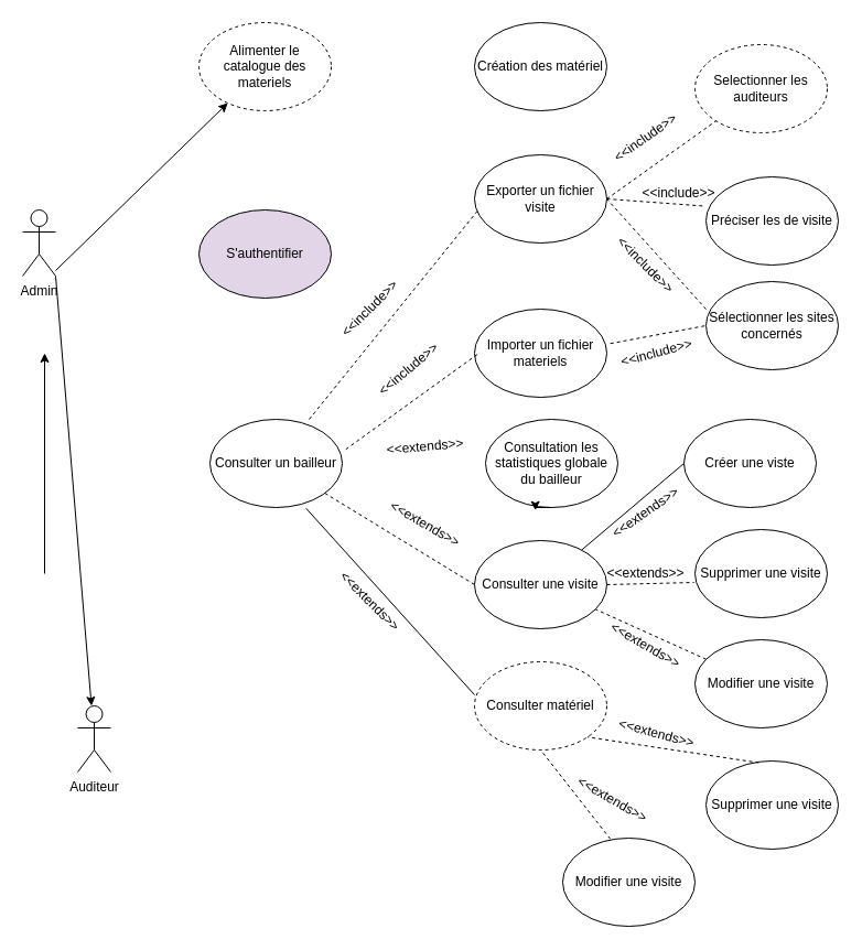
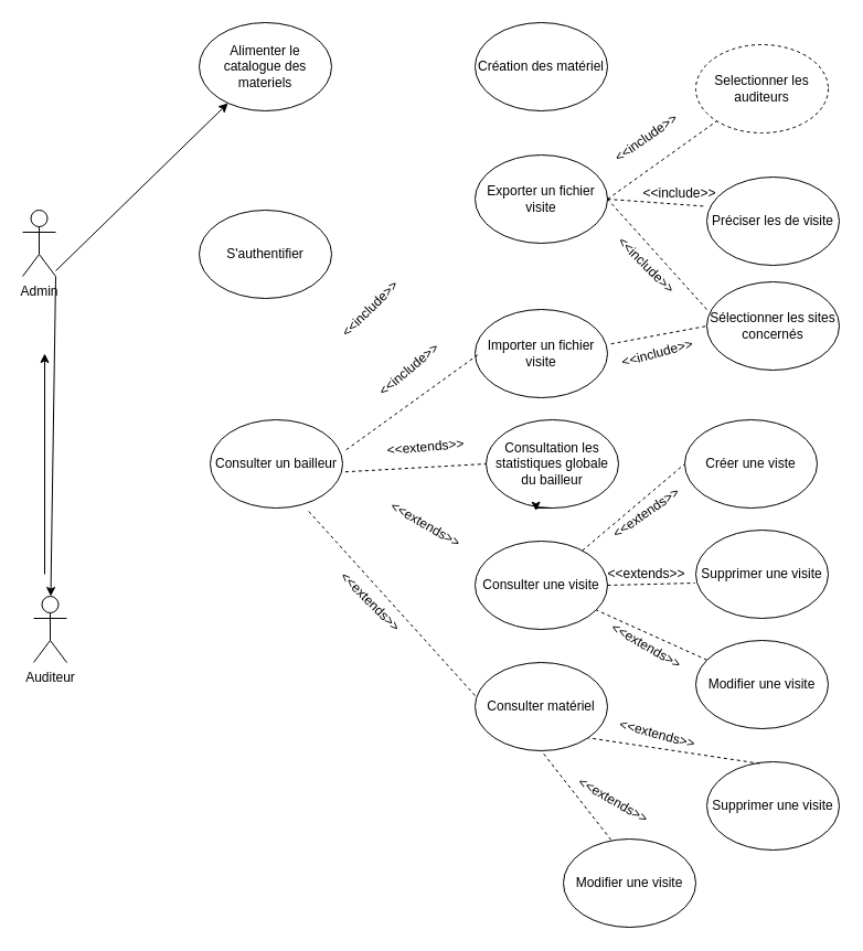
  <mxCell id="0" />
  <mxCell id="1" parent="0" />
  <mxCell id="2" value="Admin" style="shape=umlActor;verticalLabelPosition=bottom;verticalAlign=top;html=1;outlineConnect=0;" vertex="1" parent="1"><mxGeometry x="20" y="190" width="30" height="60" as="geometry" /></mxCell>
- <mxCell id="3" value="Alimenter le catalogue des materiels" style="ellipse;whiteSpace=wrap;html=1;dashed=1;" vertex="1" parent="1"><mxGeometry x="180" y="20" width="120" height="80" as="geometry" /></mxCell>
+ <mxCell id="3" value="Alimenter le catalogue des materiels" style="ellipse;whiteSpace=wrap;html=1;" vertex="1" parent="1"><mxGeometry x="180" y="20" width="120" height="80" as="geometry" /></mxCell>
  <mxCell id="4" value="Consulter un bailleur" style="ellipse;whiteSpace=wrap;html=1;" vertex="1" parent="1"><mxGeometry x="190" y="380" width="120" height="80" as="geometry" /></mxCell>
  <mxCell id="5" value="Exporter un fichier visite" style="ellipse;whiteSpace=wrap;html=1;" vertex="1" parent="1"><mxGeometry x="430" y="140" width="120" height="80" as="geometry" /></mxCell>
- <mxCell id="6" value="Importer un fichier materiels" style="ellipse;whiteSpace=wrap;html=1;" vertex="1" parent="1"><mxGeometry x="430" y="280" width="120" height="80" as="geometry" /></mxCell>
+ <mxCell id="6" value="Importer un fichier visite" style="ellipse;whiteSpace=wrap;html=1;" vertex="1" parent="1"><mxGeometry x="430" y="280" width="120" height="80" as="geometry" /></mxCell>
  <mxCell id="7" value="Création des matériel" style="ellipse;whiteSpace=wrap;html=1;" vertex="1" parent="1"><mxGeometry x="430" y="20" width="120" height="80" as="geometry" /></mxCell>
  <mxCell id="8" value="Consulter une visite" style="ellipse;whiteSpace=wrap;html=1;" vertex="1" parent="1"><mxGeometry x="430" y="490" width="120" height="80" as="geometry" /></mxCell>
- <mxCell id="9" value="Consulter matériel" style="ellipse;whiteSpace=wrap;html=1;dashed=1;" vertex="1" parent="1"><mxGeometry x="430" y="600" width="120" height="80" as="geometry" /></mxCell>
+ <mxCell id="9" value="Consulter matériel" style="ellipse;whiteSpace=wrap;html=1;" vertex="1" parent="1"><mxGeometry x="430" y="600" width="120" height="80" as="geometry" /></mxCell>
  <mxCell id="10" value="Consultation les statistiques globale du bailleur" style="ellipse;whiteSpace=wrap;html=1;" vertex="1" parent="1"><mxGeometry x="440" y="380" width="120" height="80" as="geometry" /></mxCell>
  <mxCell id="11" style="edgeStyle=orthogonalEdgeStyle;rounded=0;orthogonalLoop=1;jettySize=auto;html=1;exitX=0.5;exitY=1;exitDx=0;exitDy=0;entryX=0.377;entryY=1.033;entryDx=0;entryDy=0;entryPerimeter=0;" edge="1" parent="1" source="10" target="10"><mxGeometry relative="1" as="geometry" /></mxCell>
  <mxCell id="12" value="" style="endArrow=classic;html=1;rounded=0;" edge="1" parent="1" target="3"><mxGeometry width="50" height="50" relative="1" as="geometry"><mxPoint x="50" y="245" as="sourcePoint" /><mxPoint x="100" y="195" as="targetPoint" /></mxGeometry></mxCell>
  <mxCell id="13" value="" style="endArrow=classic;html=1;rounded=0;exitX=1;exitY=1;exitDx=0;exitDy=0;exitPerimeter=0;" edge="1" parent="1" source="2" target="34"><mxGeometry width="50" height="50" relative="1" as="geometry"><mxPoint x="60" y="260" as="sourcePoint" /><mxPoint x="140" y="295" as="targetPoint" /></mxGeometry></mxCell>
- <mxCell id="14" value="" style="endArrow=none;dashed=1;html=1;rounded=0;exitX=0.75;exitY=0;exitDx=0;exitDy=0;exitPerimeter=0;entryX=0.02;entryY=0.64;entryDx=0;entryDy=0;entryPerimeter=0;" edge="1" parent="1" source="4" target="5"><mxGeometry width="50" height="50" relative="1" as="geometry"><mxPoint x="380" y="245" as="sourcePoint" /><mxPoint x="430" y="195" as="targetPoint" /></mxGeometry></mxCell>
  <mxCell id="15" value="" style="endArrow=none;dashed=1;html=1;rounded=0;exitX=1.027;exitY=0.34;exitDx=0;exitDy=0;exitPerimeter=0;" edge="1" parent="1" source="4"><mxGeometry width="50" height="50" relative="1" as="geometry"><mxPoint x="384" y="370" as="sourcePoint" /><mxPoint x="434" y="320" as="targetPoint" /></mxGeometry></mxCell>
- <mxCell id="16" value="" style="endArrow=none;dashed=1;html=1;rounded=0;entryX=0;entryY=0.5;entryDx=0;entryDy=0;" edge="1" parent="1" source="4" target="8"><mxGeometry width="50" height="50" relative="1" as="geometry"><mxPoint x="350" y="510" as="sourcePoint" /><mxPoint x="400" y="460" as="targetPoint" /></mxGeometry></mxCell>
- <mxCell id="17" value="" style="endArrow=none;dashed=0;html=1;rounded=0;exitX=0;exitY=0.375;exitDx=0;exitDy=0;exitPerimeter=0;entryX=0.727;entryY=1.01;entryDx=0;entryDy=0;entryPerimeter=0;" edge="1" parent="1" source="9" target="4"><mxGeometry width="50" height="50" relative="1" as="geometry"><mxPoint x="290" y="560" as="sourcePoint" /><mxPoint x="320" y="510" as="targetPoint" /></mxGeometry></mxCell>
+ <mxCell id="17" value="" style="endArrow=none;dashed=1;html=1;rounded=0;exitX=0;exitY=0.375;exitDx=0;exitDy=0;exitPerimeter=0;entryX=0.727;entryY=1.01;entryDx=0;entryDy=0;entryPerimeter=0;" edge="1" parent="1" source="9" target="4"><mxGeometry width="50" height="50" relative="1" as="geometry"><mxPoint x="290" y="560" as="sourcePoint" /><mxPoint x="320" y="510" as="targetPoint" /></mxGeometry></mxCell>
  <mxCell id="18" value="Créer une viste" style="ellipse;whiteSpace=wrap;html=1;" vertex="1" parent="1"><mxGeometry x="620" y="380" width="120" height="80" as="geometry" /></mxCell>
  <mxCell id="19" value="Selectionner les auditeurs" style="ellipse;whiteSpace=wrap;html=1;dashed=1;" vertex="1" parent="1"><mxGeometry x="630" y="40" width="120" height="80" as="geometry" /></mxCell>
  <mxCell id="20" value="Préciser les de visite" style="ellipse;whiteSpace=wrap;html=1;" vertex="1" parent="1"><mxGeometry x="640" y="160" width="120" height="80" as="geometry" /></mxCell>
  <mxCell id="21" value="" style="endArrow=none;dashed=1;html=1;rounded=0;exitX=1;exitY=0.5;exitDx=0;exitDy=0;" edge="1" parent="1" source="5" target="19"><mxGeometry width="50" height="50" relative="1" as="geometry"><mxPoint x="570" y="190" as="sourcePoint" /><mxPoint x="620" y="140" as="targetPoint" /></mxGeometry></mxCell>
  <mxCell id="22" value="" style="endArrow=none;dashed=1;html=1;rounded=0;entryX=-0.023;entryY=0.33;entryDx=0;entryDy=0;entryPerimeter=0;" edge="1" parent="1" target="20"><mxGeometry width="50" height="50" relative="1" as="geometry"><mxPoint x="550" y="180" as="sourcePoint" /><mxPoint x="580" y="210" as="targetPoint" /></mxGeometry></mxCell>
  <mxCell id="23" value="Supprimer une visite" style="ellipse;whiteSpace=wrap;html=1;" vertex="1" parent="1"><mxGeometry x="630" y="480" width="120" height="80" as="geometry" /></mxCell>
  <mxCell id="24" value="Modifier une visite" style="ellipse;whiteSpace=wrap;html=1;" vertex="1" parent="1"><mxGeometry x="630" y="580" width="120" height="80" as="geometry" /></mxCell>
  <mxCell id="25" value="Sélectionner les sites concernés" style="ellipse;whiteSpace=wrap;html=1;" vertex="1" parent="1"><mxGeometry x="640" y="255" width="120" height="80" as="geometry" /></mxCell>
  <mxCell id="26" value="" style="endArrow=none;dashed=1;html=1;rounded=0;entryX=1;entryY=0.5;entryDx=0;entryDy=0;exitX=0;exitY=0.313;exitDx=0;exitDy=0;exitPerimeter=0;" edge="1" parent="1" source="25" target="5"><mxGeometry width="50" height="50" relative="1" as="geometry"><mxPoint x="550" y="270" as="sourcePoint" /><mxPoint x="600" y="220" as="targetPoint" /></mxGeometry></mxCell>
  <mxCell id="27" value="" style="endArrow=none;dashed=1;html=1;rounded=0;exitX=1.027;exitY=0.39;exitDx=0;exitDy=0;exitPerimeter=0;entryX=0;entryY=0.5;entryDx=0;entryDy=0;" edge="1" parent="1" source="6" target="25"><mxGeometry width="50" height="50" relative="1" as="geometry"><mxPoint x="560" y="345" as="sourcePoint" /><mxPoint x="610" y="295" as="targetPoint" /></mxGeometry></mxCell>
- <mxCell id="29" value="" style="endArrow=none;dashed=0;html=1;rounded=0;entryX=0;entryY=0.5;entryDx=0;entryDy=0;" edge="1" parent="1" source="8" target="18"><mxGeometry width="50" height="50" relative="1" as="geometry"><mxPoint x="570" y="420" as="sourcePoint" /><mxPoint x="620" y="370" as="targetPoint" /></mxGeometry></mxCell>
+ <mxCell id="28" value="" style="endArrow=none;dashed=1;html=1;rounded=0;exitX=1.02;exitY=0.59;exitDx=0;exitDy=0;exitPerimeter=0;entryX=0;entryY=0.5;entryDx=0;entryDy=0;" edge="1" parent="1" source="4" target="10"><mxGeometry width="50" height="50" relative="1" as="geometry"><mxPoint x="370" y="440" as="sourcePoint" /><mxPoint x="420" y="390" as="targetPoint" /></mxGeometry></mxCell>
+ <mxCell id="29" value="" style="endArrow=none;dashed=1;html=1;rounded=0;entryX=0;entryY=0.5;entryDx=0;entryDy=0;" edge="1" parent="1" source="8" target="18"><mxGeometry width="50" height="50" relative="1" as="geometry"><mxPoint x="570" y="420" as="sourcePoint" /><mxPoint x="620" y="370" as="targetPoint" /></mxGeometry></mxCell>
  <mxCell id="30" value="" style="endArrow=none;dashed=1;html=1;rounded=0;entryX=-0.007;entryY=0.6;entryDx=0;entryDy=0;entryPerimeter=0;exitX=1;exitY=0.5;exitDx=0;exitDy=0;" edge="1" parent="1" source="8" target="23"><mxGeometry width="50" height="50" relative="1" as="geometry"><mxPoint x="300" y="680" as="sourcePoint" /><mxPoint x="400" y="550" as="targetPoint" /></mxGeometry></mxCell>
  <mxCell id="31" value="" style="endArrow=none;dashed=1;html=1;rounded=0;" edge="1" parent="1" source="24" target="8"><mxGeometry width="50" height="50" relative="1" as="geometry"><mxPoint x="350" y="600" as="sourcePoint" /><mxPoint x="400" y="550" as="targetPoint" /></mxGeometry></mxCell>
  <mxCell id="32" value="Supprimer une visite" style="ellipse;whiteSpace=wrap;html=1;" vertex="1" parent="1"><mxGeometry x="640" y="690" width="120" height="80" as="geometry" /></mxCell>
  <mxCell id="33" value="Modifier une visite" style="ellipse;whiteSpace=wrap;html=1;" vertex="1" parent="1"><mxGeometry x="510" y="760" width="120" height="80" as="geometry" /></mxCell>
- <mxCell id="34" value="Auditeur" style="shape=umlActor;verticalLabelPosition=bottom;verticalAlign=top;html=1;outlineConnect=0;" vertex="1" parent="1"><mxGeometry x="70" y="640" width="30" height="60" as="geometry" /></mxCell>
+ <mxCell id="34" value="Auditeur" style="shape=umlActor;verticalLabelPosition=bottom;verticalAlign=top;html=1;outlineConnect=0;" vertex="1" parent="1"><mxGeometry x="30" y="540" width="30" height="60" as="geometry" /></mxCell>
  <mxCell id="35" value="" style="endArrow=classic;html=1;rounded=0;" edge="1" parent="1"><mxGeometry width="50" height="50" relative="1" as="geometry"><mxPoint x="40" y="520" as="sourcePoint" /><mxPoint x="40" y="320" as="targetPoint" /></mxGeometry></mxCell>
- <mxCell id="36" value="S'authentifier" style="ellipse;whiteSpace=wrap;html=1;fillColor=#e1d5e7;" vertex="1" parent="1"><mxGeometry x="180" y="190" width="120" height="80" as="geometry" /></mxCell>
+ <mxCell id="36" value="S'authentifier" style="ellipse;whiteSpace=wrap;html=1;" vertex="1" parent="1"><mxGeometry x="180" y="190" width="120" height="80" as="geometry" /></mxCell>
  <mxCell id="37" value="&amp;lt;&amp;lt;include&amp;gt;&amp;gt;" style="text;html=1;align=center;verticalAlign=middle;resizable=0;points=[];autosize=1;strokeColor=none;fillColor=none;rotation=-35;" vertex="1" parent="1"><mxGeometry x="540" y="110" width="90" height="30" as="geometry" /></mxCell>
  <mxCell id="38" value="&amp;lt;&amp;lt;include&amp;gt;&amp;gt;" style="text;html=1;align=center;verticalAlign=middle;resizable=0;points=[];autosize=1;strokeColor=none;fillColor=none;rotation=45;" vertex="1" parent="1"><mxGeometry x="540" y="225" width="90" height="30" as="geometry" /></mxCell>
  <mxCell id="39" value="&amp;lt;&amp;lt;include&amp;gt;&amp;gt;" style="text;html=1;align=center;verticalAlign=middle;resizable=0;points=[];autosize=1;strokeColor=none;fillColor=none;rotation=0;" vertex="1" parent="1"><mxGeometry x="570" y="160" width="90" height="30" as="geometry" /></mxCell>
  <mxCell id="40" value="&amp;lt;&amp;lt;include&amp;gt;&amp;gt;" style="text;html=1;align=center;verticalAlign=middle;resizable=0;points=[];autosize=1;strokeColor=none;fillColor=none;rotation=-15;" vertex="1" parent="1"><mxGeometry x="550" y="305" width="90" height="30" as="geometry" /></mxCell>
  <mxCell id="41" value="&amp;lt;&amp;lt;extends&amp;gt;&amp;gt;" style="text;html=1;align=center;verticalAlign=middle;resizable=0;points=[];autosize=1;strokeColor=none;fillColor=none;rotation=-35;" vertex="1" parent="1"><mxGeometry x="540" y="450" width="90" height="30" as="geometry" /></mxCell>
  <mxCell id="42" value="&amp;lt;&amp;lt;extends&amp;gt;&amp;gt;" style="text;html=1;align=center;verticalAlign=middle;resizable=0;points=[];autosize=1;strokeColor=none;fillColor=none;rotation=0;" vertex="1" parent="1"><mxGeometry x="540" y="505" width="90" height="30" as="geometry" /></mxCell>
  <mxCell id="43" value="&amp;lt;&amp;lt;extends&amp;gt;&amp;gt;" style="text;html=1;align=center;verticalAlign=middle;resizable=0;points=[];autosize=1;strokeColor=none;fillColor=none;rotation=30;" vertex="1" parent="1"><mxGeometry x="540" y="570" width="90" height="30" as="geometry" /></mxCell>
  <mxCell id="44" value="&amp;lt;&amp;lt;extends&amp;gt;&amp;gt;" style="text;html=1;align=center;verticalAlign=middle;resizable=0;points=[];autosize=1;strokeColor=none;fillColor=none;rotation=15;" vertex="1" parent="1"><mxGeometry x="550" y="650" width="90" height="30" as="geometry" /></mxCell>
  <mxCell id="45" value="" style="endArrow=none;dashed=1;html=1;rounded=0;exitX=0.36;exitY=0.01;exitDx=0;exitDy=0;exitPerimeter=0;entryX=0.5;entryY=1;entryDx=0;entryDy=0;" edge="1" parent="1" source="33" target="9"><mxGeometry width="50" height="50" relative="1" as="geometry"><mxPoint x="410" y="720" as="sourcePoint" /><mxPoint x="460" y="670" as="targetPoint" /></mxGeometry></mxCell>
  <mxCell id="46" value="" style="endArrow=none;dashed=1;html=1;rounded=0;entryX=1;entryY=1;entryDx=0;entryDy=0;exitX=0.4;exitY=0.02;exitDx=0;exitDy=0;exitPerimeter=0;" edge="1" parent="1" source="32" target="9"><mxGeometry width="50" height="50" relative="1" as="geometry"><mxPoint x="525" y="740" as="sourcePoint" /><mxPoint x="575" y="690" as="targetPoint" /></mxGeometry></mxCell>
  <mxCell id="47" value="&amp;lt;&amp;lt;include&amp;gt;&amp;gt;" style="text;html=1;align=center;verticalAlign=middle;resizable=0;points=[];autosize=1;strokeColor=none;fillColor=none;rotation=-45;" vertex="1" parent="1"><mxGeometry x="290" y="265" width="90" height="30" as="geometry" /></mxCell>
  <mxCell id="48" value="&amp;lt;&amp;lt;include&amp;gt;&amp;gt;" style="text;html=1;align=center;verticalAlign=middle;resizable=0;points=[];autosize=1;strokeColor=none;fillColor=none;rotation=-40;" vertex="1" parent="1"><mxGeometry x="325" y="320" width="90" height="30" as="geometry" /></mxCell>
  <mxCell id="49" value="&amp;lt;&amp;lt;extends&amp;gt;&amp;gt;" style="text;html=1;align=center;verticalAlign=middle;resizable=0;points=[];autosize=1;strokeColor=none;fillColor=none;rotation=-5;" vertex="1" parent="1"><mxGeometry x="340" y="390" width="90" height="30" as="geometry" /></mxCell>
  <mxCell id="50" value="&amp;lt;&amp;lt;extends&amp;gt;&amp;gt;" style="text;html=1;align=center;verticalAlign=middle;resizable=0;points=[];autosize=1;strokeColor=none;fillColor=none;rotation=30;" vertex="1" parent="1"><mxGeometry x="340" y="460" width="90" height="30" as="geometry" /></mxCell>
  <mxCell id="51" value="&amp;lt;&amp;lt;extends&amp;gt;&amp;gt;" style="text;html=1;align=center;verticalAlign=middle;resizable=0;points=[];autosize=1;strokeColor=none;fillColor=none;rotation=45;" vertex="1" parent="1"><mxGeometry x="290" y="530" width="90" height="30" as="geometry" /></mxCell>
  <mxCell id="52" value="&amp;lt;&amp;lt;extends&amp;gt;&amp;gt;" style="text;html=1;align=center;verticalAlign=middle;resizable=0;points=[];autosize=1;strokeColor=none;fillColor=none;rotation=30;" vertex="1" parent="1"><mxGeometry x="510" y="710" width="90" height="30" as="geometry" /></mxCell>
